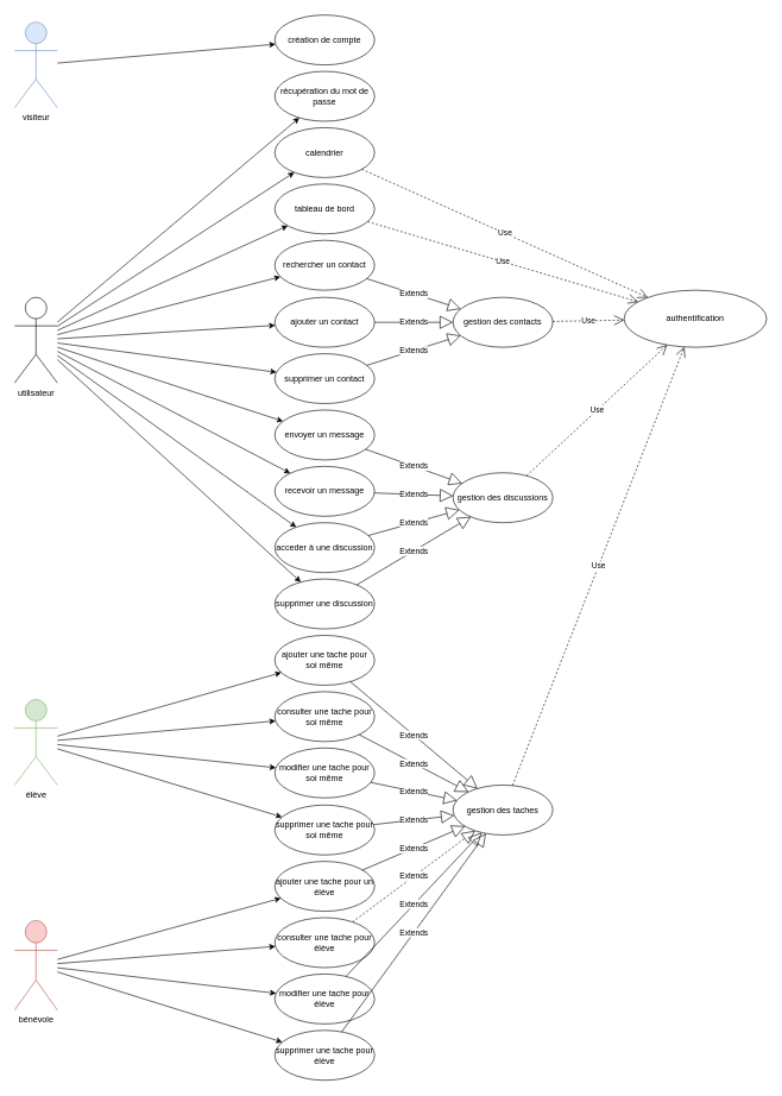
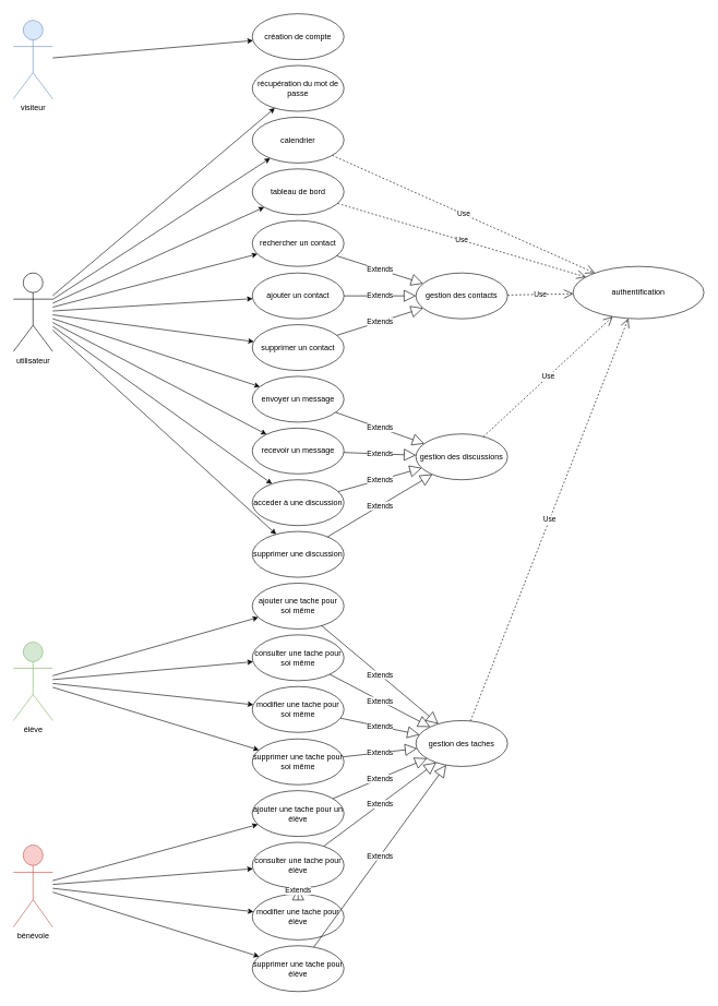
  <mxCell id="0" />
  <mxCell id="1" parent="0" />
  <mxCell id="2" value="visiteur" style="shape=umlActor;verticalLabelPosition=bottom;verticalAlign=top;html=1;outlineConnect=0;fillColor=#dae8fc;strokeColor=#6c8ebf;" parent="1" vertex="1"><mxGeometry x="20" y="30" width="60" height="120" as="geometry" /></mxCell>
  <mxCell id="3" value="élève" style="shape=umlActor;verticalLabelPosition=bottom;verticalAlign=top;html=1;outlineConnect=0;fillColor=#d5e8d4;strokeColor=#82b366;" parent="1" vertex="1"><mxGeometry x="20" y="980" width="60" height="120" as="geometry" /></mxCell>
  <mxCell id="4" value="bénévole" style="shape=umlActor;verticalLabelPosition=bottom;verticalAlign=top;html=1;outlineConnect=0;fillColor=#f8cecc;strokeColor=#b85450;" parent="1" vertex="1"><mxGeometry x="20" y="1290" width="60" height="125.5" as="geometry" /></mxCell>
  <mxCell id="5" value="utilisateur" style="shape=umlActor;verticalLabelPosition=bottom;verticalAlign=top;html=1;outlineConnect=0;" parent="1" vertex="1"><mxGeometry x="20" y="416" width="60" height="120" as="geometry" /></mxCell>
  <mxCell id="6" value="" style="endArrow=classic;html=1;rounded=0;" parent="1" source="2" target="67" edge="1"><mxGeometry width="50" height="50" relative="1" as="geometry"><mxPoint x="185" y="110" as="sourcePoint" /><mxPoint x="336.852" y="67.662" as="targetPoint" /></mxGeometry></mxCell>
  <mxCell id="7" value="tableau de bord" style="ellipse;whiteSpace=wrap;html=1;" vertex="1" parent="1"><mxGeometry x="385" y="257" width="140" height="70" as="geometry" /></mxCell>
  <mxCell id="8" value="ajouter un contact" style="ellipse;whiteSpace=wrap;html=1;" vertex="1" parent="1"><mxGeometry x="385" y="416" width="140" height="70" as="geometry" /></mxCell>
  <mxCell id="9" value="rechercher un contact" style="ellipse;whiteSpace=wrap;html=1;" vertex="1" parent="1"><mxGeometry x="385" y="336" width="140" height="70" as="geometry" /></mxCell>
  <mxCell id="10" value="supprimer un contact" style="ellipse;whiteSpace=wrap;html=1;" vertex="1" parent="1"><mxGeometry x="385" y="495" width="140" height="70" as="geometry" /></mxCell>
  <mxCell id="11" value="gestion des contacts" style="ellipse;whiteSpace=wrap;html=1;" vertex="1" parent="1"><mxGeometry x="635" y="416" width="140" height="70" as="geometry" /></mxCell>
  <mxCell id="12" value="Extends" style="endArrow=block;endSize=16;endFill=0;html=1;rounded=0;" edge="1" parent="1" source="9" target="11"><mxGeometry width="160" relative="1" as="geometry"><mxPoint x="535" y="345" as="sourcePoint" /><mxPoint x="545" y="375" as="targetPoint" /></mxGeometry></mxCell>
  <mxCell id="13" value="Extends" style="endArrow=block;endSize=16;endFill=0;html=1;rounded=0;" edge="1" parent="1" source="8" target="11"><mxGeometry width="160" relative="1" as="geometry"><mxPoint x="535" y="380" as="sourcePoint" /><mxPoint x="575" y="450" as="targetPoint" /></mxGeometry></mxCell>
  <mxCell id="14" value="Extends" style="endArrow=block;endSize=16;endFill=0;html=1;rounded=0;" edge="1" parent="1" source="10" target="11"><mxGeometry width="160" relative="1" as="geometry"><mxPoint x="505" y="435" as="sourcePoint" /><mxPoint x="602.959" y="403.803" as="targetPoint" /></mxGeometry></mxCell>
  <mxCell id="15" value="authentification" style="ellipse;whiteSpace=wrap;html=1;" vertex="1" parent="1"><mxGeometry x="875" y="406" width="200" height="80" as="geometry" /></mxCell>
  <mxCell id="16" value="Use" style="endArrow=open;endSize=12;dashed=1;html=1;rounded=0;" edge="1" parent="1" source="11" target="15"><mxGeometry width="160" relative="1" as="geometry"><mxPoint x="725" y="590" as="sourcePoint" /><mxPoint x="847" y="869.04" as="targetPoint" /></mxGeometry></mxCell>
  <mxCell id="17" value="récupération du mot de passe" style="ellipse;whiteSpace=wrap;html=1;" vertex="1" parent="1"><mxGeometry x="385" y="99" width="140" height="70" as="geometry" /></mxCell>
  <mxCell id="18" value="envoyer un message" style="ellipse;whiteSpace=wrap;html=1;" vertex="1" parent="1"><mxGeometry x="385" y="574" width="140" height="70" as="geometry" /></mxCell>
  <mxCell id="19" value="recevoir un message" style="ellipse;whiteSpace=wrap;html=1;" vertex="1" parent="1"><mxGeometry x="385" y="653" width="140" height="70" as="geometry" /></mxCell>
  <mxCell id="20" value="Extends" style="endArrow=block;endSize=16;endFill=0;html=1;rounded=0;" edge="1" parent="1" source="18" target="24"><mxGeometry width="160" relative="1" as="geometry"><mxPoint x="481.059" y="488.644" as="sourcePoint" /><mxPoint x="576.741" y="627.243" as="targetPoint" /></mxGeometry></mxCell>
  <mxCell id="21" value="Extends" style="endArrow=block;endSize=16;endFill=0;html=1;rounded=0;" edge="1" parent="1" source="19" target="24"><mxGeometry width="160" relative="1" as="geometry"><mxPoint x="502.79" y="628.725" as="sourcePoint" /><mxPoint x="581.274" y="649.483" as="targetPoint" /></mxGeometry></mxCell>
  <mxCell id="22" value="acceder à une discussion" style="ellipse;whiteSpace=wrap;html=1;" vertex="1" parent="1"><mxGeometry x="385" y="732" width="140" height="70" as="geometry" /></mxCell>
  <mxCell id="23" value="supprimer une discussion" style="ellipse;whiteSpace=wrap;html=1;" vertex="1" parent="1"><mxGeometry x="385" y="811" width="140" height="70" as="geometry" /></mxCell>
  <mxCell id="24" value="gestion des discussions" style="ellipse;whiteSpace=wrap;html=1;" vertex="1" parent="1"><mxGeometry x="635" y="662" width="140" height="70" as="geometry" /></mxCell>
  <mxCell id="25" value="Extends" style="endArrow=block;endSize=16;endFill=0;html=1;rounded=0;" edge="1" parent="1" source="22" target="24"><mxGeometry width="160" relative="1" as="geometry"><mxPoint x="499.356" y="681.231" as="sourcePoint" /><mxPoint x="650.66" y="648.787" as="targetPoint" /></mxGeometry></mxCell>
  <mxCell id="26" value="Extends" style="endArrow=block;endSize=16;endFill=0;html=1;rounded=0;" edge="1" parent="1" source="23" target="24"><mxGeometry width="160" relative="1" as="geometry"><mxPoint x="514.572" y="788.865" as="sourcePoint" /><mxPoint x="625.499" y="795.83" as="targetPoint" /></mxGeometry></mxCell>
  <mxCell id="27" value="ajouter une tache pour soi même" style="ellipse;whiteSpace=wrap;html=1;" vertex="1" parent="1"><mxGeometry x="385" y="890" width="140" height="70" as="geometry" /></mxCell>
  <mxCell id="28" value="consulter une tache&amp;nbsp;pour soi même" style="ellipse;whiteSpace=wrap;html=1;" vertex="1" parent="1"><mxGeometry x="385" y="969" width="140" height="70" as="geometry" /></mxCell>
  <mxCell id="29" value="modifier une tache&amp;nbsp;pour soi même" style="ellipse;whiteSpace=wrap;html=1;" vertex="1" parent="1"><mxGeometry x="385" y="1048" width="140" height="70" as="geometry" /></mxCell>
  <mxCell id="30" value="supprimer une tache&amp;nbsp;pour soi même" style="ellipse;whiteSpace=wrap;html=1;" vertex="1" parent="1"><mxGeometry x="385" y="1128" width="140" height="70" as="geometry" /></mxCell>
  <mxCell id="31" value="ajouter une tache pour un élève" style="ellipse;whiteSpace=wrap;html=1;" vertex="1" parent="1"><mxGeometry x="385" y="1207" width="140" height="70" as="geometry" /></mxCell>
  <mxCell id="32" value="consulter une tache&amp;nbsp;pour élève" style="ellipse;whiteSpace=wrap;html=1;" vertex="1" parent="1"><mxGeometry x="385" y="1286" width="140" height="70" as="geometry" /></mxCell>
  <mxCell id="33" value="modifier une tache&amp;nbsp;pour élève" style="ellipse;whiteSpace=wrap;html=1;" vertex="1" parent="1"><mxGeometry x="385" y="1365" width="140" height="70" as="geometry" /></mxCell>
  <mxCell id="34" value="supprimer une tache&amp;nbsp;pour élève" style="ellipse;whiteSpace=wrap;html=1;" vertex="1" parent="1"><mxGeometry x="385" y="1444" width="140" height="70" as="geometry" /></mxCell>
  <mxCell id="35" value="gestion des taches" style="ellipse;whiteSpace=wrap;html=1;" vertex="1" parent="1"><mxGeometry x="635" y="1100" width="140" height="70" as="geometry" /></mxCell>
  <mxCell id="36" value="Extends" style="endArrow=block;endSize=16;endFill=0;html=1;rounded=0;" edge="1" parent="1" source="27" target="35"><mxGeometry width="160" relative="1" as="geometry"><mxPoint x="483.588" y="835.798" as="sourcePoint" /><mxPoint x="656.527" y="704.24" as="targetPoint" /></mxGeometry></mxCell>
  <mxCell id="37" value="Extends" style="endArrow=block;endSize=16;endFill=0;html=1;rounded=0;" edge="1" parent="1" source="28" target="35"><mxGeometry width="160" relative="1" as="geometry"><mxPoint x="496.845" y="988.058" as="sourcePoint" /><mxPoint x="703.132" y="1126.951" as="targetPoint" /></mxGeometry></mxCell>
  <mxCell id="38" value="Extends" style="endArrow=block;endSize=16;endFill=0;html=1;rounded=0;" edge="1" parent="1" source="34" target="35"><mxGeometry width="160" relative="1" as="geometry"><mxPoint x="509.016" y="1057.261" as="sourcePoint" /><mxPoint x="691.072" y="1132.685" as="targetPoint" /></mxGeometry></mxCell>
- <mxCell id="39" value="Extends" style="endArrow=block;endSize=16;endFill=0;html=1;rounded=0;" edge="1" parent="1" source="33" target="35"><mxGeometry width="160" relative="1" as="geometry"><mxPoint x="479.236" y="1516.165" as="sourcePoint" /><mxPoint x="720.762" y="1187.835" as="targetPoint" /></mxGeometry></mxCell>
- <mxCell id="40" value="Extends" style="endArrow=block;endSize=16;endFill=0;html=1;rounded=0;dashed=1;" edge="1" parent="1" source="32" target="35"><mxGeometry width="160" relative="1" as="geometry"><mxPoint x="484.973" y="1428.371" as="sourcePoint" /><mxPoint x="714.887" y="1186.596" as="targetPoint" /></mxGeometry></mxCell>
+ <mxCell id="39" value="Extends" style="endArrow=block;endSize=16;endFill=0;html=1;rounded=0;" edge="1" parent="1" source="33" target="32"><mxGeometry width="160" relative="1" as="geometry"><mxPoint x="479.236" y="1516.165" as="sourcePoint" /><mxPoint x="720.762" y="1187.835" as="targetPoint" /></mxGeometry></mxCell>
+ <mxCell id="40" value="Extends" style="endArrow=block;endSize=16;endFill=0;html=1;rounded=0;" edge="1" parent="1" source="32" target="35"><mxGeometry width="160" relative="1" as="geometry"><mxPoint x="484.973" y="1428.371" as="sourcePoint" /><mxPoint x="714.887" y="1186.596" as="targetPoint" /></mxGeometry></mxCell>
  <mxCell id="41" value="Extends" style="endArrow=block;endSize=16;endFill=0;html=1;rounded=0;" edge="1" parent="1" source="31" target="35"><mxGeometry width="160" relative="1" as="geometry"><mxPoint x="493.028" y="1350.615" as="sourcePoint" /><mxPoint x="706.996" y="1184.392" as="targetPoint" /></mxGeometry></mxCell>
  <mxCell id="42" value="Extends" style="endArrow=block;endSize=16;endFill=0;html=1;rounded=0;" edge="1" parent="1" source="30" target="35"><mxGeometry width="160" relative="1" as="geometry"><mxPoint x="503.622" y="1279.821" as="sourcePoint" /><mxPoint x="696.348" y="1180.165" as="targetPoint" /></mxGeometry></mxCell>
  <mxCell id="43" value="Extends" style="endArrow=block;endSize=16;endFill=0;html=1;rounded=0;" edge="1" parent="1" source="29" target="35"><mxGeometry width="160" relative="1" as="geometry"><mxPoint x="521.408" y="1192.932" as="sourcePoint" /><mxPoint x="678.625" y="1166.117" as="targetPoint" /></mxGeometry></mxCell>
  <mxCell id="44" value="calendrier" style="ellipse;whiteSpace=wrap;html=1;" vertex="1" parent="1"><mxGeometry x="385" y="178" width="140" height="70" as="geometry" /></mxCell>
  <mxCell id="45" value="" style="endArrow=classic;html=1;rounded=0;" edge="1" parent="1" source="5" target="17"><mxGeometry width="50" height="50" relative="1" as="geometry"><mxPoint x="175" y="180" as="sourcePoint" /><mxPoint x="300" y="408.57" as="targetPoint" /></mxGeometry></mxCell>
  <mxCell id="46" value="" style="endArrow=classic;html=1;rounded=0;" edge="1" parent="1" source="5" target="7"><mxGeometry width="50" height="50" relative="1" as="geometry"><mxPoint x="215" y="280" as="sourcePoint" /><mxPoint x="369.586" y="207.46" as="targetPoint" /></mxGeometry></mxCell>
  <mxCell id="47" value="" style="endArrow=classic;html=1;rounded=0;" edge="1" parent="1" source="5" target="9"><mxGeometry width="50" height="50" relative="1" as="geometry"><mxPoint x="135" y="410" as="sourcePoint" /><mxPoint x="365.017" y="274.231" as="targetPoint" /></mxGeometry></mxCell>
  <mxCell id="48" value="" style="endArrow=classic;html=1;rounded=0;" edge="1" parent="1" source="5" target="8"><mxGeometry width="50" height="50" relative="1" as="geometry"><mxPoint x="135" y="500" as="sourcePoint" /><mxPoint x="370.745" y="341.113" as="targetPoint" /></mxGeometry></mxCell>
  <mxCell id="49" value="" style="endArrow=classic;html=1;rounded=0;" edge="1" parent="1" source="5" target="10"><mxGeometry width="50" height="50" relative="1" as="geometry"><mxPoint x="135" y="358.441" as="sourcePoint" /><mxPoint x="372.492" y="419.246" as="targetPoint" /></mxGeometry></mxCell>
  <mxCell id="50" value="" style="endArrow=classic;html=1;rounded=0;" edge="1" parent="1" source="5" target="18"><mxGeometry width="50" height="50" relative="1" as="geometry"><mxPoint x="135" y="370.342" as="sourcePoint" /><mxPoint x="384.486" y="490.77" as="targetPoint" /></mxGeometry></mxCell>
  <mxCell id="51" value="" style="endArrow=classic;html=1;rounded=0;" edge="1" parent="1" source="5" target="19"><mxGeometry width="50" height="50" relative="1" as="geometry"><mxPoint x="135" y="385.955" as="sourcePoint" /><mxPoint x="397.24" y="590.529" as="targetPoint" /></mxGeometry></mxCell>
  <mxCell id="52" value="" style="endArrow=classic;html=1;rounded=0;" edge="1" parent="1" source="5" target="22"><mxGeometry width="50" height="50" relative="1" as="geometry"><mxPoint x="135" y="397.133" as="sourcePoint" /><mxPoint x="403.49" y="663.746" as="targetPoint" /></mxGeometry></mxCell>
  <mxCell id="53" value="" style="endArrow=classic;html=1;rounded=0;" edge="1" parent="1" source="5" target="23"><mxGeometry width="50" height="50" relative="1" as="geometry"><mxPoint x="135" y="408.726" as="sourcePoint" /><mxPoint x="418.332" y="752.64" as="targetPoint" /></mxGeometry></mxCell>
  <mxCell id="54" value="" style="endArrow=classic;html=1;rounded=0;" edge="1" parent="1" source="3" target="27"><mxGeometry width="50" height="50" relative="1" as="geometry"><mxPoint x="135" y="420.309" as="sourcePoint" /><mxPoint x="421.965" y="831.949" as="targetPoint" /></mxGeometry></mxCell>
  <mxCell id="55" value="" style="endArrow=classic;html=1;rounded=0;" edge="1" parent="1" source="3" target="28"><mxGeometry width="50" height="50" relative="1" as="geometry"><mxPoint x="115" y="866.676" as="sourcePoint" /><mxPoint x="393.583" y="943.208" as="targetPoint" /></mxGeometry></mxCell>
  <mxCell id="56" value="" style="endArrow=classic;html=1;rounded=0;" edge="1" parent="1" source="3" target="29"><mxGeometry width="50" height="50" relative="1" as="geometry"><mxPoint x="115" y="874.991" as="sourcePoint" /><mxPoint x="404.093" y="1010.977" as="targetPoint" /></mxGeometry></mxCell>
  <mxCell id="57" value="" style="endArrow=classic;html=1;rounded=0;" edge="1" parent="1" source="3" target="30"><mxGeometry width="50" height="50" relative="1" as="geometry"><mxPoint x="115" y="883.879" as="sourcePoint" /><mxPoint x="413.598" y="1086.778" as="targetPoint" /></mxGeometry></mxCell>
  <mxCell id="58" value="" style="endArrow=classic;html=1;rounded=0;" edge="1" parent="1" source="4" target="31"><mxGeometry width="50" height="50" relative="1" as="geometry"><mxPoint x="115" y="893.772" as="sourcePoint" /><mxPoint x="421.401" y="1173.295" as="targetPoint" /></mxGeometry></mxCell>
  <mxCell id="59" value="" style="endArrow=classic;html=1;rounded=0;" edge="1" parent="1" source="4" target="32"><mxGeometry width="50" height="50" relative="1" as="geometry"><mxPoint x="165" y="1490" as="sourcePoint" /><mxPoint x="385.421" y="1308.833" as="targetPoint" /></mxGeometry></mxCell>
  <mxCell id="60" value="" style="endArrow=classic;html=1;rounded=0;" edge="1" parent="1" source="4" target="33"><mxGeometry width="50" height="50" relative="1" as="geometry"><mxPoint x="160.5" y="1331.573" as="sourcePoint" /><mxPoint x="388.37" y="1369.271" as="targetPoint" /></mxGeometry></mxCell>
  <mxCell id="61" value="" style="endArrow=classic;html=1;rounded=0;" edge="1" parent="1" source="4" target="34"><mxGeometry width="50" height="50" relative="1" as="geometry"><mxPoint x="225" y="1510" as="sourcePoint" /><mxPoint x="400.249" y="1438.192" as="targetPoint" /></mxGeometry></mxCell>
  <mxCell id="62" value="Use" style="endArrow=open;endSize=12;dashed=1;html=1;rounded=0;" edge="1" parent="1" source="35" target="15"><mxGeometry width="160" relative="1" as="geometry"><mxPoint x="693.848" y="416.168" as="sourcePoint" /><mxPoint x="997.111" y="712.982" as="targetPoint" /></mxGeometry></mxCell>
  <mxCell id="63" value="Use" style="endArrow=open;endSize=12;dashed=1;html=1;rounded=0;" edge="1" parent="1" source="24" target="15"><mxGeometry width="160" relative="1" as="geometry"><mxPoint x="768.56" y="1122.042" as="sourcePoint" /><mxPoint x="1007.42" y="788.449" as="targetPoint" /></mxGeometry></mxCell>
  <mxCell id="64" value="" style="endArrow=classic;html=1;rounded=0;" edge="1" parent="1" source="5" target="44"><mxGeometry width="50" height="50" relative="1" as="geometry"><mxPoint x="90" y="288.394" as="sourcePoint" /><mxPoint x="379.564" y="176.371" as="targetPoint" /></mxGeometry></mxCell>
  <mxCell id="65" value="Use" style="endArrow=open;endSize=12;dashed=1;html=1;rounded=0;" edge="1" parent="1" source="44" target="15"><mxGeometry width="160" relative="1" as="geometry"><mxPoint x="693.848" y="416.168" as="sourcePoint" /><mxPoint x="1045" y="630" as="targetPoint" /></mxGeometry></mxCell>
  <mxCell id="66" value="Use" style="endArrow=open;endSize=12;dashed=1;html=1;rounded=0;" edge="1" parent="1" source="7" target="15"><mxGeometry width="160" relative="1" as="geometry"><mxPoint x="506.101" y="216.356" as="sourcePoint" /><mxPoint x="1005" y="550" as="targetPoint" /></mxGeometry></mxCell>
  <mxCell id="67" value="création de compte" style="ellipse;whiteSpace=wrap;html=1;" vertex="1" parent="1"><mxGeometry x="385" y="20" width="140" height="70" as="geometry" /></mxCell>
